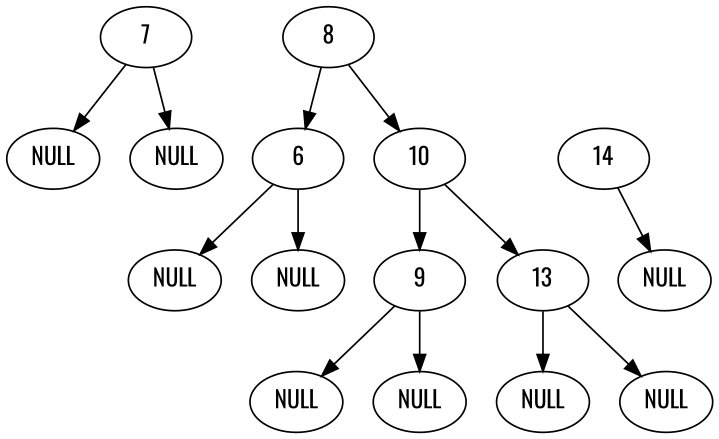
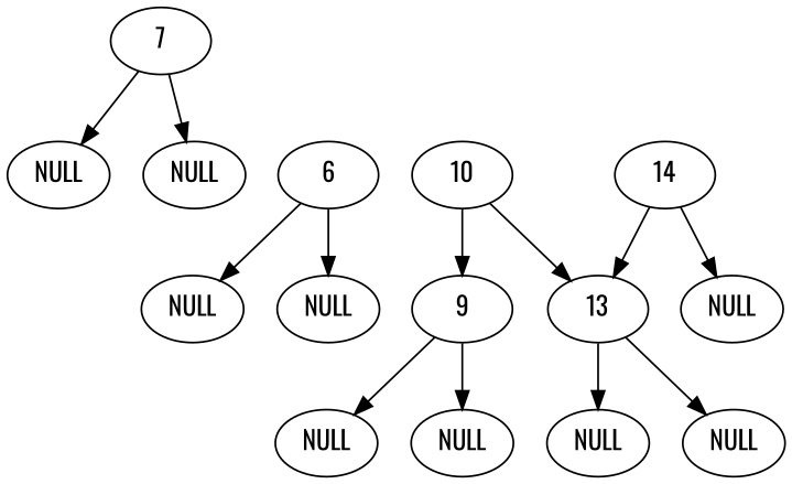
  digraph {
    fontname=Oswald
    node [fontname=Oswald]
    edge [fontname=Oswald]
    n1 [label=7]
    n2 [label=NULL]
    n3 [label=NULL]
-   8
    6
    10
    n7 [label=NULL]
    n8 [label=NULL]
    9
    13
    n11 [label=NULL]
    n12 [label=NULL]
    14
    n14 [label=NULL]
    n15 [label=NULL]
    n16 [label=NULL]
    n1 -> n2
    n1 -> n3
-   8 -> 6
-   8 -> 10
    6 -> n7
    6 -> n8
    10 -> 9
    10 -> 13
    9 -> n11
    9 -> n12
    13 -> n15
    13 -> n16
+   14 -> 13
    14 -> n14
  }
